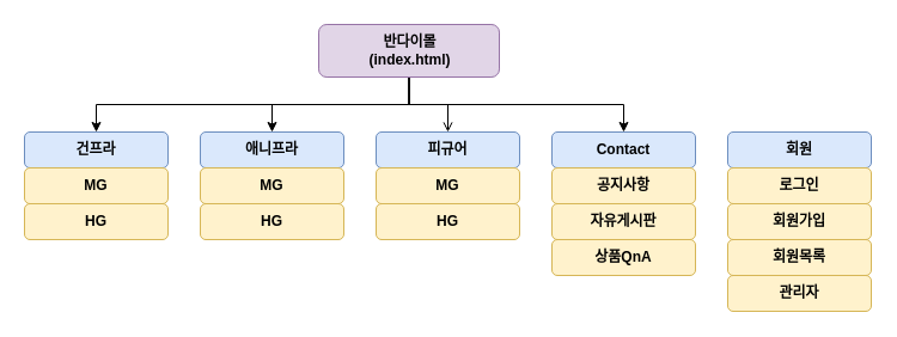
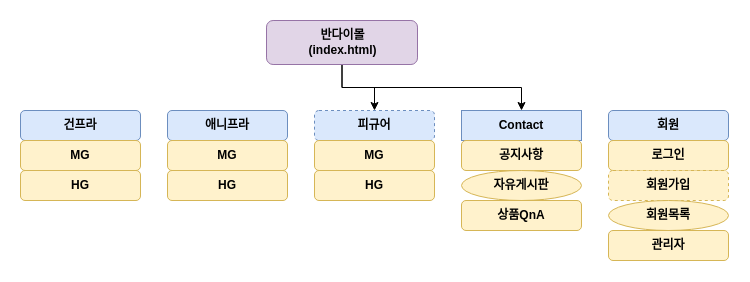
  <mxCell id="0" />
  <mxCell id="1" parent="0" />
- <mxCell id="2" style="edgeStyle=orthogonalEdgeStyle;rounded=0;orthogonalLoop=1;jettySize=auto;html=1;exitX=0.5;exitY=1;exitDx=0;exitDy=0;entryX=0.5;entryY=0;entryDx=0;entryDy=0;" edge="1" parent="1" source="6" target="7"><mxGeometry relative="1" as="geometry" /></mxCell>
- <mxCell id="3" style="edgeStyle=orthogonalEdgeStyle;rounded=0;orthogonalLoop=1;jettySize=auto;html=1;exitX=0.5;exitY=1;exitDx=0;exitDy=0;entryX=0.5;entryY=0;entryDx=0;entryDy=0;" edge="1" parent="1" source="6" target="8"><mxGeometry relative="1" as="geometry" /></mxCell>
- <mxCell id="4" style="edgeStyle=orthogonalEdgeStyle;rounded=0;orthogonalLoop=1;jettySize=auto;html=1;exitX=0.5;exitY=1;exitDx=0;exitDy=0;entryX=0.5;entryY=0;entryDx=0;entryDy=0;endArrow=open;" edge="1" parent="1" source="6" target="9"><mxGeometry relative="1" as="geometry" /></mxCell>
+ <mxCell id="4" style="edgeStyle=orthogonalEdgeStyle;rounded=0;orthogonalLoop=1;jettySize=auto;html=1;exitX=0.5;exitY=1;exitDx=0;exitDy=0;entryX=0.5;entryY=0;entryDx=0;entryDy=0;" edge="1" parent="1" source="6" target="9"><mxGeometry relative="1" as="geometry" /></mxCell>
  <mxCell id="5" style="edgeStyle=orthogonalEdgeStyle;rounded=0;orthogonalLoop=1;jettySize=auto;html=1;exitX=0.5;exitY=1;exitDx=0;exitDy=0;entryX=0.5;entryY=0;entryDx=0;entryDy=0;" edge="1" parent="1" source="6" target="10"><mxGeometry relative="1" as="geometry" /></mxCell>
  <mxCell id="6" value="반다이몰&lt;br&gt;(index.html)" style="rounded=1;html=1;fontStyle=1;fillColor=#e1d5e7;strokeColor=#9673a6;fontColor=default;" vertex="1" parent="1"><mxGeometry x="266" y="20" width="151" height="44" as="geometry" /></mxCell>
  <mxCell id="7" value="건프라" style="rounded=1;whiteSpace=wrap;html=1;fontStyle=1;fillColor=#dae8fc;strokeColor=#6c8ebf;" vertex="1" parent="1"><mxGeometry x="20" y="110" width="120" height="30" as="geometry" /></mxCell>
  <mxCell id="8" value="애니프라" style="rounded=1;whiteSpace=wrap;html=1;fontStyle=1;fillColor=#dae8fc;strokeColor=#6c8ebf;" vertex="1" parent="1"><mxGeometry x="167" y="110" width="120" height="30" as="geometry" /></mxCell>
- <mxCell id="9" value="피규어" style="rounded=1;whiteSpace=wrap;html=1;fontStyle=1;fillColor=#dae8fc;strokeColor=#6c8ebf;" vertex="1" parent="1"><mxGeometry x="314" y="110" width="120" height="30" as="geometry" /></mxCell>
- <mxCell id="10" value="Contact" style="rounded=1;whiteSpace=wrap;html=1;fontStyle=1;fillColor=#dae8fc;strokeColor=#6c8ebf;" vertex="1" parent="1"><mxGeometry x="461" y="110" width="120" height="30" as="geometry" /></mxCell>
+ <mxCell id="9" value="피규어" style="rounded=1;whiteSpace=wrap;html=1;fontStyle=1;fillColor=#dae8fc;strokeColor=#6c8ebf;dashed=1;" vertex="1" parent="1"><mxGeometry x="314" y="110" width="120" height="30" as="geometry" /></mxCell>
+ <mxCell id="10" value="Contact" style="whiteSpace=wrap;html=1;fontStyle=1;fillColor=#dae8fc;strokeColor=#6c8ebf;rounded=0;" vertex="1" parent="1"><mxGeometry x="461" y="110" width="120" height="30" as="geometry" /></mxCell>
  <mxCell id="11" value="회원" style="rounded=1;whiteSpace=wrap;html=1;fontStyle=1;fillColor=#dae8fc;strokeColor=#6c8ebf;" vertex="1" parent="1"><mxGeometry x="608" y="110" width="120" height="30" as="geometry" /></mxCell>
  <mxCell id="12" value="로그인" style="rounded=1;whiteSpace=wrap;html=1;fontStyle=1;fillColor=#fff2cc;strokeColor=#d6b656;" vertex="1" parent="1"><mxGeometry x="608" y="140" width="120" height="30" as="geometry" /></mxCell>
- <mxCell id="13" value="회원가입" style="rounded=1;whiteSpace=wrap;html=1;fontStyle=1;fillColor=#fff2cc;strokeColor=#d6b656;" vertex="1" parent="1"><mxGeometry x="608" y="170" width="120" height="30" as="geometry" /></mxCell>
- <mxCell id="14" value="회원목록" style="rounded=1;whiteSpace=wrap;html=1;fontStyle=1;fillColor=#fff2cc;strokeColor=#d6b656;" vertex="1" parent="1"><mxGeometry x="608" y="200" width="120" height="30" as="geometry" /></mxCell>
+ <mxCell id="13" value="회원가입" style="rounded=1;whiteSpace=wrap;html=1;fontStyle=1;fillColor=#fff2cc;strokeColor=#d6b656;dashed=1;" vertex="1" parent="1"><mxGeometry x="608" y="170" width="120" height="30" as="geometry" /></mxCell>
+ <mxCell id="14" value="회원목록" style="ellipse;whiteSpace=wrap;html=1;fontStyle=1;fillColor=#fff2cc;strokeColor=#d6b656;" vertex="1" parent="1"><mxGeometry x="608" y="200" width="120" height="30" as="geometry" /></mxCell>
  <mxCell id="15" value="관리자" style="rounded=1;whiteSpace=wrap;html=1;fontStyle=1;fillColor=#fff2cc;strokeColor=#d6b656;" vertex="1" parent="1"><mxGeometry x="608" y="230" width="120" height="30" as="geometry" /></mxCell>
  <mxCell id="16" value="공지사항" style="rounded=1;whiteSpace=wrap;html=1;fontStyle=1;fillColor=#fff2cc;strokeColor=#d6b656;" vertex="1" parent="1"><mxGeometry x="461" y="140" width="120" height="30" as="geometry" /></mxCell>
- <mxCell id="17" value="자유게시판" style="rounded=1;whiteSpace=wrap;html=1;fontStyle=1;fillColor=#fff2cc;strokeColor=#d6b656;" vertex="1" parent="1"><mxGeometry x="461" y="170" width="120" height="30" as="geometry" /></mxCell>
+ <mxCell id="17" value="자유게시판" style="ellipse;whiteSpace=wrap;html=1;fontStyle=1;fillColor=#fff2cc;strokeColor=#d6b656;" vertex="1" parent="1"><mxGeometry x="461" y="170" width="120" height="30" as="geometry" /></mxCell>
  <mxCell id="18" value="상품QnA" style="rounded=1;whiteSpace=wrap;html=1;fontStyle=1;fillColor=#fff2cc;strokeColor=#d6b656;" vertex="1" parent="1"><mxGeometry x="461" y="200" width="120" height="30" as="geometry" /></mxCell>
  <mxCell id="19" value="MG" style="rounded=1;whiteSpace=wrap;html=1;fontStyle=1;fillColor=#fff2cc;strokeColor=#d6b656;" vertex="1" parent="1"><mxGeometry x="314" y="140" width="120" height="30" as="geometry" /></mxCell>
  <mxCell id="20" value="HG" style="rounded=1;whiteSpace=wrap;html=1;fontStyle=1;fillColor=#fff2cc;strokeColor=#d6b656;" vertex="1" parent="1"><mxGeometry x="314" y="170" width="120" height="30" as="geometry" /></mxCell>
  <mxCell id="21" value="MG" style="rounded=1;whiteSpace=wrap;html=1;fontStyle=1;fillColor=#fff2cc;strokeColor=#d6b656;" vertex="1" parent="1"><mxGeometry x="167" y="140" width="120" height="30" as="geometry" /></mxCell>
  <mxCell id="22" value="HG" style="rounded=1;whiteSpace=wrap;html=1;fontStyle=1;fillColor=#fff2cc;strokeColor=#d6b656;" vertex="1" parent="1"><mxGeometry x="167" y="170" width="120" height="30" as="geometry" /></mxCell>
  <mxCell id="23" value="MG" style="rounded=1;whiteSpace=wrap;html=1;fontStyle=1;fillColor=#fff2cc;strokeColor=#d6b656;" vertex="1" parent="1"><mxGeometry x="20" y="140" width="120" height="30" as="geometry" /></mxCell>
  <mxCell id="24" value="HG" style="rounded=1;whiteSpace=wrap;html=1;fontStyle=1;fillColor=#fff2cc;strokeColor=#d6b656;" vertex="1" parent="1"><mxGeometry x="20" y="170" width="120" height="30" as="geometry" /></mxCell>
